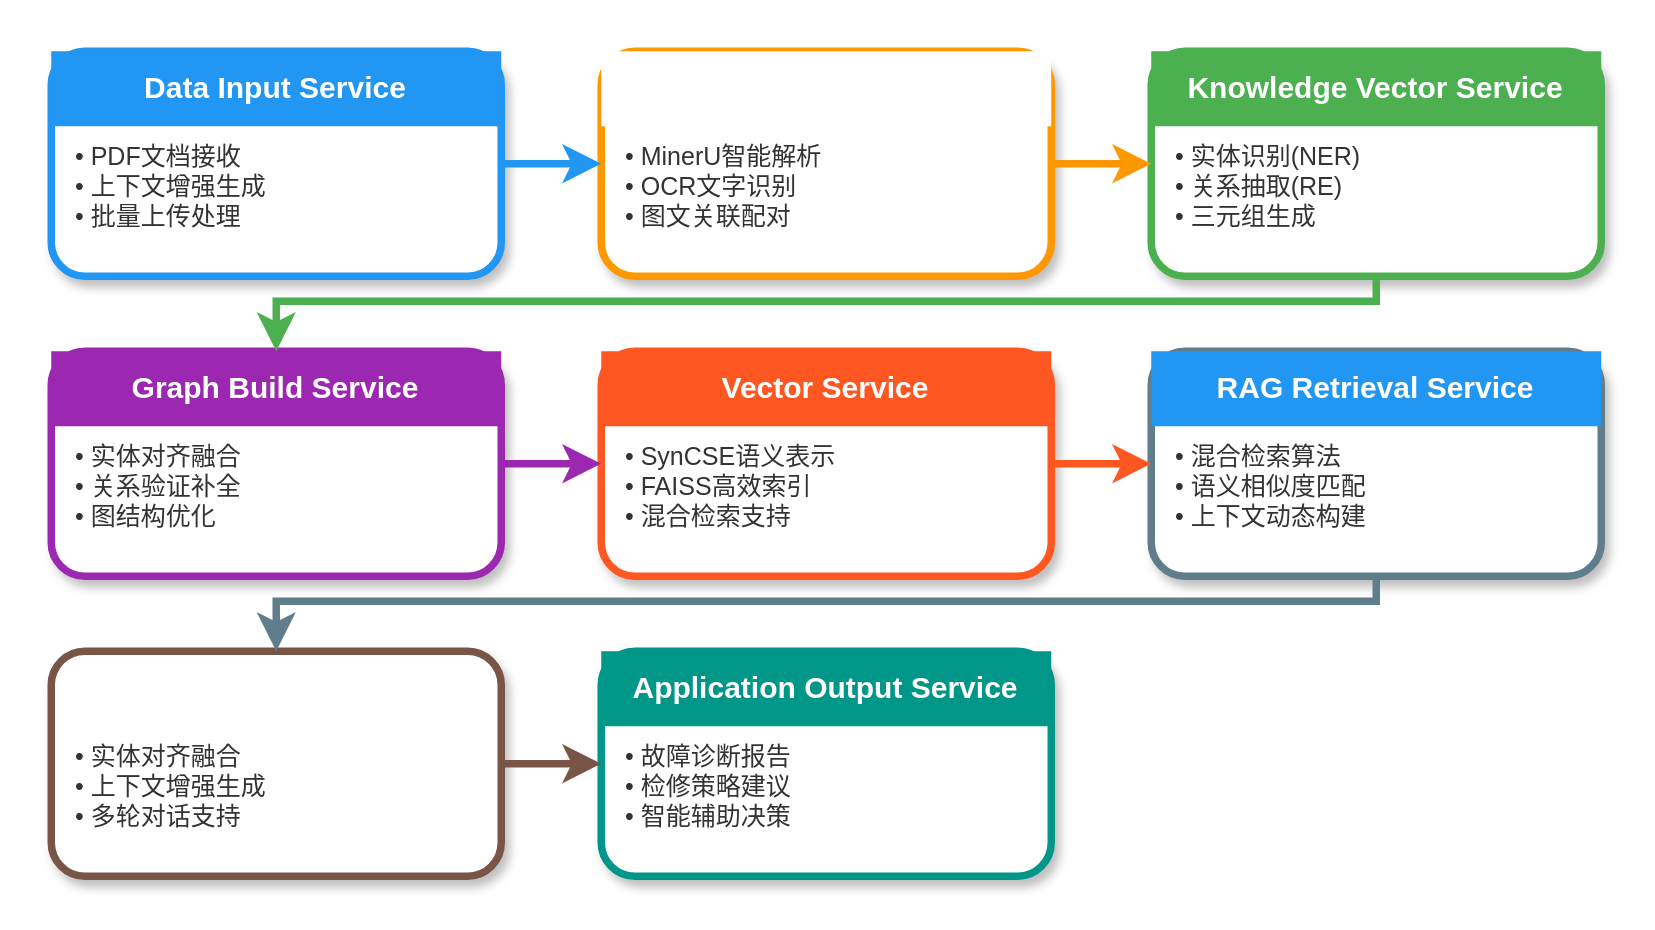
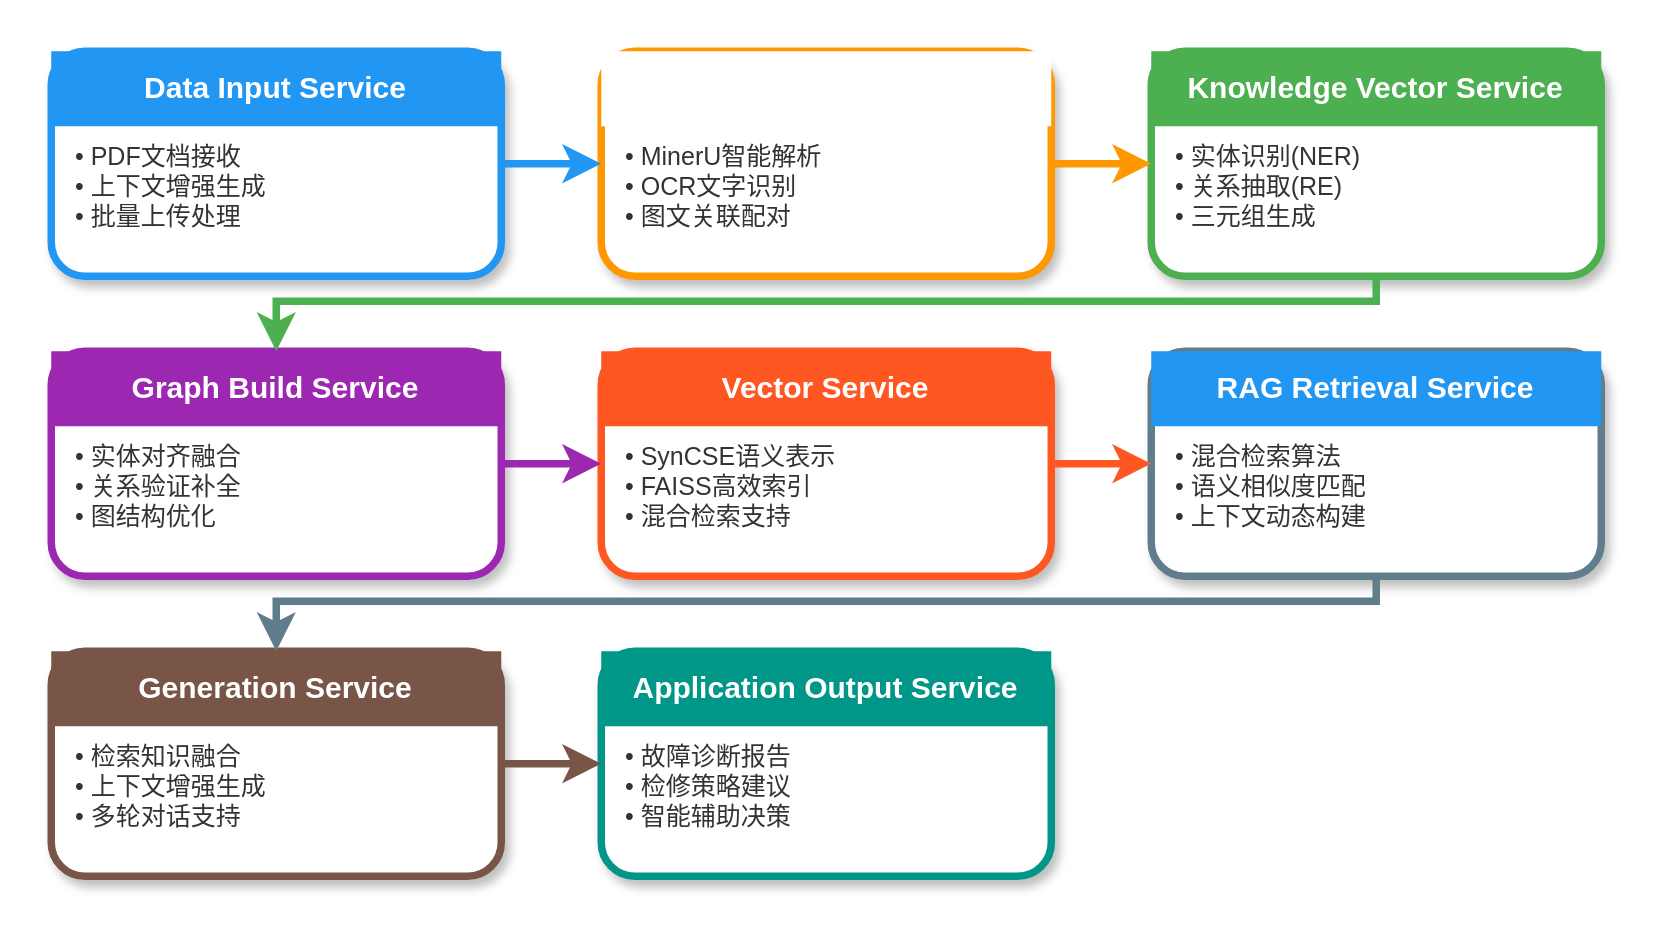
  <mxCell id="0" />
  <mxCell id="1" parent="0" />
  <mxCell id="2" value="" style="rounded=1;whiteSpace=wrap;html=1;fillColor=#FFFFFF;strokeColor=#2196F3;strokeWidth=3;shadow=1;arcSize=15;" parent="1" vertex="1"><mxGeometry x="20" y="20" width="180" height="90" as="geometry" /></mxCell>
  <mxCell id="3" value="Data Input Service" style="rounded=0;whiteSpace=wrap;html=1;fillColor=#2196F3;strokeColor=none;fontSize=12;fontStyle=1;fontColor=#FFFFFF;arcSize=15;" parent="1" vertex="1"><mxGeometry x="20" y="20" width="180" height="30" as="geometry" /></mxCell>
  <mxCell id="4" value="• PDF文档接收&#10;• 上下文增强生成&#10;• 批量上传处理" style="text;html=1;strokeColor=none;fillColor=none;spacingLeft=8;spacingRight=8;whiteSpace=wrap;overflow=hidden;rotatable=0;fontSize=10;fontColor=#333333;align=left;" parent="1" vertex="1"><mxGeometry x="20" y="50" width="180" height="60" as="geometry" /></mxCell>
  <mxCell id="5" value="" style="rounded=1;whiteSpace=wrap;html=1;fillColor=#FFFFFF;strokeColor=#FF9800;strokeWidth=3;shadow=1;arcSize=15;" parent="1" vertex="1"><mxGeometry x="240" y="20" width="180" height="90" as="geometry" /></mxCell>
  <mxCell id="6" value="Document Parse Service" style="rounded=0;whiteSpace=wrap;html=1;fillColor=#ffffff;strokeColor=none;fontSize=12;fontStyle=1;fontColor=#FFFFFF;arcSize=15;" parent="1" vertex="1"><mxGeometry x="240" y="20" width="180" height="30" as="geometry" /></mxCell>
  <mxCell id="7" value="• MinerU智能解析&#10;• OCR文字识别&#10;• 图文关联配对" style="text;html=1;strokeColor=none;fillColor=none;spacingLeft=8;spacingRight=8;whiteSpace=wrap;overflow=hidden;rotatable=0;fontSize=10;fontColor=#333333;align=left;" parent="1" vertex="1"><mxGeometry x="240" y="50" width="180" height="60" as="geometry" /></mxCell>
  <mxCell id="8" value="" style="rounded=1;whiteSpace=wrap;html=1;fillColor=#FFFFFF;strokeColor=#4CAF50;strokeWidth=3;shadow=1;arcSize=15;" parent="1" vertex="1"><mxGeometry x="460" y="20" width="180" height="90" as="geometry" /></mxCell>
  <mxCell id="9" value="Knowledge Vector Service" style="rounded=0;whiteSpace=wrap;html=1;fillColor=#4CAF50;strokeColor=none;fontSize=12;fontStyle=1;fontColor=#FFFFFF;arcSize=15;" parent="1" vertex="1"><mxGeometry x="460" y="20" width="180" height="30" as="geometry" /></mxCell>
  <mxCell id="10" value="• 实体识别(NER)&#10;• 关系抽取(RE)&#10;• 三元组生成" style="text;html=1;strokeColor=none;fillColor=none;spacingLeft=8;spacingRight=8;whiteSpace=wrap;overflow=hidden;rotatable=0;fontSize=10;fontColor=#333333;align=left;" parent="1" vertex="1"><mxGeometry x="460" y="50" width="180" height="60" as="geometry" /></mxCell>
  <mxCell id="11" value="" style="rounded=1;whiteSpace=wrap;html=1;fillColor=#FFFFFF;strokeColor=#9C27B0;strokeWidth=3;shadow=1;arcSize=15;" parent="1" vertex="1"><mxGeometry x="20" y="140" width="180" height="90" as="geometry" /></mxCell>
  <mxCell id="12" value="Graph Build Service" style="rounded=0;whiteSpace=wrap;html=1;fillColor=#9C27B0;strokeColor=none;fontSize=12;fontStyle=1;fontColor=#FFFFFF;arcSize=15;" parent="1" vertex="1"><mxGeometry x="20" y="140" width="180" height="30" as="geometry" /></mxCell>
  <mxCell id="13" value="• 实体对齐融合&#10;• 关系验证补全&#10;• 图结构优化" style="text;html=1;strokeColor=none;fillColor=none;spacingLeft=8;spacingRight=8;whiteSpace=wrap;overflow=hidden;rotatable=0;fontSize=10;fontColor=#333333;align=left;" parent="1" vertex="1"><mxGeometry x="20" y="170" width="180" height="60" as="geometry" /></mxCell>
  <mxCell id="14" value="" style="rounded=1;whiteSpace=wrap;html=1;fillColor=#FFFFFF;strokeColor=#FF5722;strokeWidth=3;shadow=1;arcSize=15;" parent="1" vertex="1"><mxGeometry x="240" y="140" width="180" height="90" as="geometry" /></mxCell>
  <mxCell id="15" value="Vector Service" style="rounded=0;whiteSpace=wrap;html=1;fillColor=#FF5722;strokeColor=none;fontSize=12;fontStyle=1;fontColor=#FFFFFF;arcSize=15;" parent="1" vertex="1"><mxGeometry x="240" y="140" width="180" height="30" as="geometry" /></mxCell>
  <mxCell id="16" value="• SynCSE语义表示&#10;• FAISS高效索引&#10;• 混合检索支持" style="text;html=1;strokeColor=none;fillColor=none;spacingLeft=8;spacingRight=8;whiteSpace=wrap;overflow=hidden;rotatable=0;fontSize=10;fontColor=#333333;align=left;" parent="1" vertex="1"><mxGeometry x="240" y="170" width="180" height="60" as="geometry" /></mxCell>
  <mxCell id="17" value="" style="rounded=1;whiteSpace=wrap;html=1;fillColor=#FFFFFF;strokeColor=#607D8B;strokeWidth=3;shadow=1;arcSize=15;" parent="1" vertex="1"><mxGeometry x="460" y="140" width="180" height="90" as="geometry" /></mxCell>
  <mxCell id="18" value="RAG Retrieval Service" style="rounded=0;whiteSpace=wrap;html=1;fillColor=#2196f3;strokeColor=none;fontSize=12;fontStyle=1;fontColor=#FFFFFF;arcSize=15;" parent="1" vertex="1"><mxGeometry x="460" y="140" width="180" height="30" as="geometry" /></mxCell>
  <mxCell id="19" value="• 混合检索算法&#10;• 语义相似度匹配&#10;• 上下文动态构建" style="text;html=1;strokeColor=none;fillColor=none;spacingLeft=8;spacingRight=8;whiteSpace=wrap;overflow=hidden;rotatable=0;fontSize=10;fontColor=#333333;align=left;" parent="1" vertex="1"><mxGeometry x="460" y="170" width="180" height="60" as="geometry" /></mxCell>
  <mxCell id="20" value="" style="rounded=1;whiteSpace=wrap;html=1;fillColor=#FFFFFF;strokeColor=#795548;strokeWidth=3;shadow=1;arcSize=15;" parent="1" vertex="1"><mxGeometry x="20" y="260" width="180" height="90" as="geometry" /></mxCell>
- <mxCell id="22" value="• 实体对齐融合&#10;• 上下文增强生成&#10;• 多轮对话支持" style="text;html=1;strokeColor=none;fillColor=none;spacingLeft=8;spacingRight=8;whiteSpace=wrap;overflow=hidden;rotatable=0;fontSize=10;fontColor=#333333;align=left;" parent="1" vertex="1"><mxGeometry x="20" y="290" width="180" height="60" as="geometry" /></mxCell>
+ <mxCell id="21" value="Generation Service" style="rounded=0;whiteSpace=wrap;html=1;fillColor=#795548;strokeColor=none;fontSize=12;fontStyle=1;fontColor=#FFFFFF;arcSize=15;" parent="1" vertex="1"><mxGeometry x="20" y="260" width="180" height="30" as="geometry" /></mxCell>
+ <mxCell id="22" value="• 检索知识融合&#10;• 上下文增强生成&#10;• 多轮对话支持" style="text;html=1;strokeColor=none;fillColor=none;spacingLeft=8;spacingRight=8;whiteSpace=wrap;overflow=hidden;rotatable=0;fontSize=10;fontColor=#333333;align=left;" parent="1" vertex="1"><mxGeometry x="20" y="290" width="180" height="60" as="geometry" /></mxCell>
  <mxCell id="23" value="" style="rounded=1;whiteSpace=wrap;html=1;fillColor=#FFFFFF;strokeColor=#009688;strokeWidth=3;shadow=1;arcSize=15;" parent="1" vertex="1"><mxGeometry x="240" y="260" width="180" height="90" as="geometry" /></mxCell>
  <mxCell id="24" value="Application Output Service" style="rounded=0;whiteSpace=wrap;html=1;fillColor=#009688;strokeColor=none;fontSize=12;fontStyle=1;fontColor=#FFFFFF;arcSize=15;" parent="1" vertex="1"><mxGeometry x="240" y="260" width="180" height="30" as="geometry" /></mxCell>
  <mxCell id="25" value="• 故障诊断报告&#10;• 检修策略建议&#10;• 智能辅助决策" style="text;html=1;strokeColor=none;fillColor=none;spacingLeft=8;spacingRight=8;whiteSpace=wrap;overflow=hidden;rotatable=0;fontSize=10;fontColor=#333333;align=left;" parent="1" vertex="1"><mxGeometry x="240" y="290" width="180" height="60" as="geometry" /></mxCell>
  <mxCell id="26" style="edgeStyle=orthogonalEdgeStyle;rounded=0;orthogonalLoop=1;jettySize=auto;html=1;strokeColor=#2196F3;strokeWidth=3;endArrow=classic;" parent="1" source="2" target="5" edge="1"><mxGeometry relative="1" as="geometry" /></mxCell>
  <mxCell id="27" style="edgeStyle=orthogonalEdgeStyle;rounded=0;orthogonalLoop=1;jettySize=auto;html=1;strokeColor=#FF9800;strokeWidth=3;endArrow=classic;" parent="1" source="5" target="8" edge="1"><mxGeometry relative="1" as="geometry" /></mxCell>
  <mxCell id="28" style="edgeStyle=orthogonalEdgeStyle;rounded=0;orthogonalLoop=1;jettySize=auto;html=1;strokeColor=#4CAF50;strokeWidth=3;endArrow=classic;" parent="1" source="8" target="11" edge="1"><mxGeometry relative="1" as="geometry"><Array as="points"><mxPoint x="550" y="120" /><mxPoint x="110" y="120" /></Array></mxGeometry></mxCell>
  <mxCell id="29" style="edgeStyle=orthogonalEdgeStyle;rounded=0;orthogonalLoop=1;jettySize=auto;html=1;strokeColor=#9C27B0;strokeWidth=3;endArrow=classic;" parent="1" source="11" target="14" edge="1"><mxGeometry relative="1" as="geometry" /></mxCell>
  <mxCell id="30" style="edgeStyle=orthogonalEdgeStyle;rounded=0;orthogonalLoop=1;jettySize=auto;html=1;strokeColor=#FF5722;strokeWidth=3;endArrow=classic;" parent="1" source="14" target="17" edge="1"><mxGeometry relative="1" as="geometry" /></mxCell>
  <mxCell id="31" style="edgeStyle=orthogonalEdgeStyle;rounded=0;orthogonalLoop=1;jettySize=auto;html=1;strokeColor=#607D8B;strokeWidth=3;endArrow=classic;" parent="1" source="17" target="20" edge="1"><mxGeometry relative="1" as="geometry"><Array as="points"><mxPoint x="550" y="240" /><mxPoint x="110" y="240" /></Array></mxGeometry></mxCell>
  <mxCell id="32" style="edgeStyle=orthogonalEdgeStyle;rounded=0;orthogonalLoop=1;jettySize=auto;html=1;strokeColor=#795548;strokeWidth=3;endArrow=classic;" parent="1" source="20" target="23" edge="1"><mxGeometry relative="1" as="geometry" /></mxCell>
